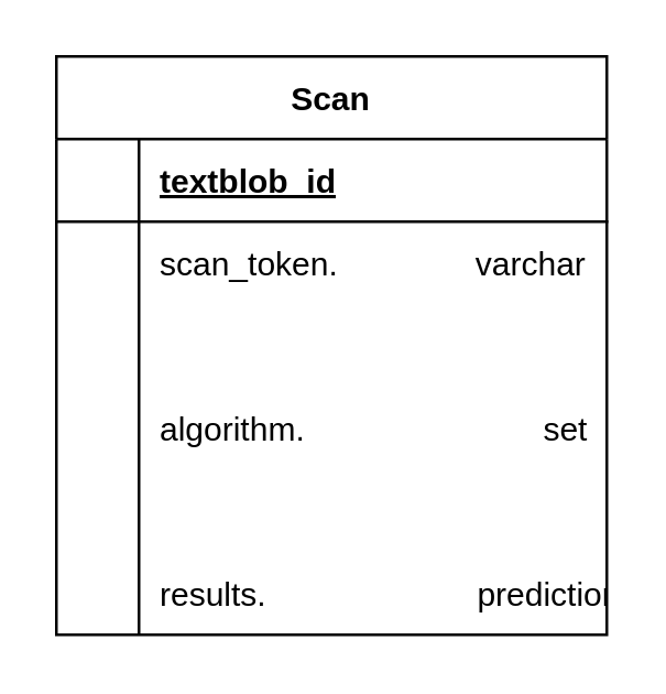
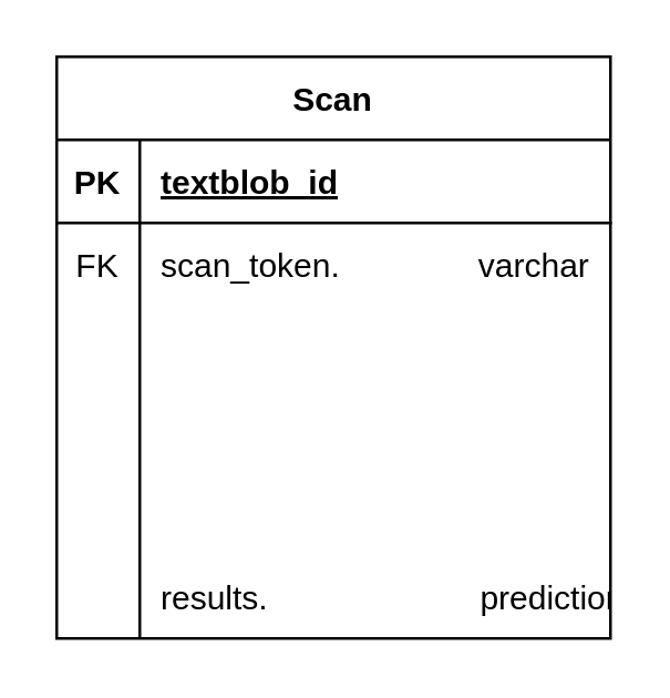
  <mxCell id="0" />
  <mxCell id="1" parent="0" />
  <mxCell id="2" value="Scan" style="shape=table;startSize=30;container=1;collapsible=1;childLayout=tableLayout;fixedRows=1;rowLines=0;fontStyle=1;align=center;resizeLast=1;" vertex="1" parent="1"><mxGeometry x="20" y="20" width="200" height="210" as="geometry" /></mxCell>
  <mxCell id="3" value="" style="shape=partialRectangle;collapsible=0;dropTarget=0;pointerEvents=0;fillColor=none;top=0;left=0;bottom=1;right=0;points=[[0,0.5],[1,0.5]];portConstraint=eastwest;" vertex="1" parent="2"><mxGeometry y="30" width="200" height="30" as="geometry" /></mxCell>
+ <mxCell id="4" value="PK" style="shape=partialRectangle;connectable=0;fillColor=none;top=0;left=0;bottom=0;right=0;fontStyle=1;overflow=hidden;" vertex="1" parent="3"><mxGeometry width="30" height="30" as="geometry" /></mxCell>
  <mxCell id="5" value="textblob_id" style="shape=partialRectangle;connectable=0;fillColor=none;top=0;left=0;bottom=0;right=0;align=left;spacingLeft=6;fontStyle=5;overflow=hidden;" vertex="1" parent="3"><mxGeometry x="30" width="170" height="30" as="geometry" /></mxCell>
  <mxCell id="6" value="" style="shape=partialRectangle;collapsible=0;dropTarget=0;pointerEvents=0;fillColor=none;top=0;left=0;bottom=0;right=0;points=[[0,0.5],[1,0.5]];portConstraint=eastwest;" vertex="1" parent="2"><mxGeometry y="60" width="200" height="30" as="geometry" /></mxCell>
+ <mxCell id="7" value="FK" style="shape=partialRectangle;connectable=0;fillColor=none;top=0;left=0;bottom=0;right=0;editable=1;overflow=hidden;" vertex="1" parent="6"><mxGeometry width="30" height="30" as="geometry" /></mxCell>
  <mxCell id="8" value="scan_token.               varchar" style="shape=partialRectangle;connectable=0;fillColor=none;top=0;left=0;bottom=0;right=0;align=left;spacingLeft=6;overflow=hidden;" vertex="1" parent="6"><mxGeometry x="30" width="170" height="30" as="geometry" /></mxCell>
  <mxCell id="9" value="" style="shape=partialRectangle;collapsible=0;dropTarget=0;pointerEvents=0;fillColor=none;top=0;left=0;bottom=0;right=0;points=[[0,0.5],[1,0.5]];portConstraint=eastwest;" vertex="1" parent="2"><mxGeometry y="90" width="200" height="30" as="geometry" /></mxCell>
  <mxCell id="10" value="" style="shape=partialRectangle;connectable=0;fillColor=none;top=0;left=0;bottom=0;right=0;editable=1;overflow=hidden;" vertex="1" parent="9"><mxGeometry width="30" height="30" as="geometry" /></mxCell>
  <mxCell id="11" value="" style="shape=partialRectangle;collapsible=0;dropTarget=0;pointerEvents=0;fillColor=none;top=0;left=0;bottom=0;right=0;points=[[0,0.5],[1,0.5]];portConstraint=eastwest;" vertex="1" parent="2"><mxGeometry y="120" width="200" height="30" as="geometry" /></mxCell>
  <mxCell id="12" value="" style="shape=partialRectangle;connectable=0;fillColor=none;top=0;left=0;bottom=0;right=0;editable=1;overflow=hidden;" vertex="1" parent="11"><mxGeometry width="30" height="30" as="geometry" /></mxCell>
- <mxCell id="13" value="algorithm.                          set" style="shape=partialRectangle;connectable=0;fillColor=none;top=0;left=0;bottom=0;right=0;align=left;spacingLeft=6;overflow=hidden;" vertex="1" parent="11"><mxGeometry x="30" width="170" height="30" as="geometry" /></mxCell>
  <mxCell id="14" value="" style="shape=partialRectangle;collapsible=0;dropTarget=0;pointerEvents=0;fillColor=none;top=0;left=0;bottom=0;right=0;points=[[0,0.5],[1,0.5]];portConstraint=eastwest;" vertex="1" parent="2"><mxGeometry y="150" width="200" height="30" as="geometry" /></mxCell>
  <mxCell id="15" value="" style="shape=partialRectangle;connectable=0;fillColor=none;top=0;left=0;bottom=0;right=0;editable=1;overflow=hidden;" vertex="1" parent="14"><mxGeometry width="30" height="30" as="geometry" /></mxCell>
  <mxCell id="16" value="" style="shape=partialRectangle;collapsible=0;dropTarget=0;pointerEvents=0;fillColor=none;top=0;left=0;bottom=0;right=0;points=[[0,0.5],[1,0.5]];portConstraint=eastwest;" vertex="1" parent="2"><mxGeometry y="180" width="200" height="30" as="geometry" /></mxCell>
  <mxCell id="17" value="" style="shape=partialRectangle;connectable=0;fillColor=none;top=0;left=0;bottom=0;right=0;editable=1;overflow=hidden;" vertex="1" parent="16"><mxGeometry width="30" height="30" as="geometry" /></mxCell>
  <mxCell id="18" value="results.                       prediction" style="shape=partialRectangle;connectable=0;fillColor=none;top=0;left=0;bottom=0;right=0;align=left;spacingLeft=6;overflow=hidden;" vertex="1" parent="16"><mxGeometry x="30" width="170" height="30" as="geometry" /></mxCell>
